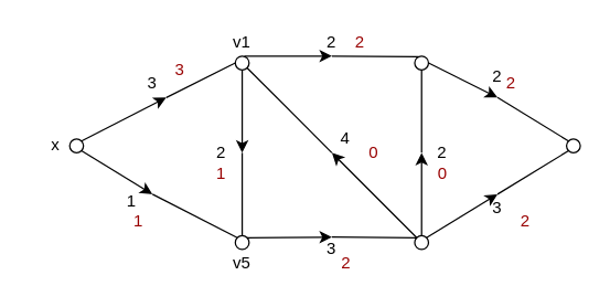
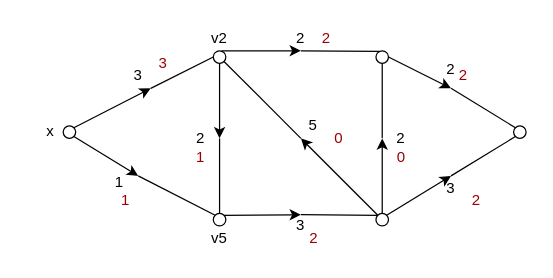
  <mxCell id="0" />
  <mxCell id="1" parent="0" />
  <mxCell id="2" value="" style="ellipse;whiteSpace=wrap;html=1;aspect=fixed;" vertex="1" parent="1"><mxGeometry x="170" y="40" width="10" height="10" as="geometry" /></mxCell>
  <mxCell id="3" value="" style="ellipse;whiteSpace=wrap;html=1;aspect=fixed;" vertex="1" parent="1"><mxGeometry x="170" y="170" width="10" height="10" as="geometry" /></mxCell>
  <mxCell id="4" value="" style="ellipse;whiteSpace=wrap;html=1;aspect=fixed;" vertex="1" parent="1"><mxGeometry x="300" y="40" width="10" height="10" as="geometry" /></mxCell>
  <mxCell id="5" value="" style="ellipse;whiteSpace=wrap;html=1;aspect=fixed;" vertex="1" parent="1"><mxGeometry x="50" y="100" width="10" height="10" as="geometry" /></mxCell>
  <mxCell id="6" value="" style="ellipse;whiteSpace=wrap;html=1;aspect=fixed;" vertex="1" parent="1"><mxGeometry x="410" y="100" width="10" height="10" as="geometry" /></mxCell>
  <mxCell id="7" value="" style="ellipse;whiteSpace=wrap;html=1;aspect=fixed;" vertex="1" parent="1"><mxGeometry x="300" y="170" width="10" height="10" as="geometry" /></mxCell>
  <mxCell id="8" value="" style="endArrow=classic;html=1;exitX=1;exitY=0;exitDx=0;exitDy=0;" edge="1" parent="1" source="5"><mxGeometry width="50" height="50" relative="1" as="geometry"><mxPoint x="70" y="110" as="sourcePoint" /><mxPoint x="120" y="70" as="targetPoint" /></mxGeometry></mxCell>
  <mxCell id="9" value="" style="endArrow=classic;html=1;exitX=1;exitY=1;exitDx=0;exitDy=0;" edge="1" parent="1" source="5"><mxGeometry width="50" height="50" relative="1" as="geometry"><mxPoint x="78.536" y="111.464" as="sourcePoint" /><mxPoint x="110" y="140" as="targetPoint" /></mxGeometry></mxCell>
  <mxCell id="10" value="" style="endArrow=none;html=1;exitX=0;exitY=0;exitDx=0;exitDy=0;" edge="1" parent="1" source="3"><mxGeometry width="50" height="50" relative="1" as="geometry"><mxPoint x="230" y="70" as="sourcePoint" /><mxPoint x="110" y="140" as="targetPoint" /></mxGeometry></mxCell>
  <mxCell id="11" value="" style="endArrow=none;html=1;exitX=0;exitY=0.5;exitDx=0;exitDy=0;" edge="1" parent="1" source="2"><mxGeometry width="50" height="50" relative="1" as="geometry"><mxPoint x="180" y="175" as="sourcePoint" /><mxPoint x="120" y="70" as="targetPoint" /></mxGeometry></mxCell>
  <mxCell id="12" value="" style="endArrow=classic;html=1;exitX=1;exitY=0;exitDx=0;exitDy=0;" edge="1" parent="1" source="3"><mxGeometry width="50" height="50" relative="1" as="geometry"><mxPoint x="190" y="171" as="sourcePoint" /><mxPoint x="240" y="171" as="targetPoint" /></mxGeometry></mxCell>
  <mxCell id="13" value="" style="endArrow=none;html=1;entryX=0;entryY=0;entryDx=0;entryDy=0;" edge="1" parent="1" target="7"><mxGeometry width="50" height="50" relative="1" as="geometry"><mxPoint x="240" y="171" as="sourcePoint" /><mxPoint x="330" y="200" as="targetPoint" /></mxGeometry></mxCell>
  <mxCell id="14" value="" style="endArrow=classic;html=1;exitX=0.658;exitY=0.003;exitDx=0;exitDy=0;exitPerimeter=0;" edge="1" parent="1" source="2"><mxGeometry width="50" height="50" relative="1" as="geometry"><mxPoint x="200" y="90" as="sourcePoint" /><mxPoint x="240" y="40" as="targetPoint" /></mxGeometry></mxCell>
  <mxCell id="15" value="" style="endArrow=none;html=1;entryX=0.265;entryY=0.049;entryDx=0;entryDy=0;entryPerimeter=0;" edge="1" parent="1" target="4"><mxGeometry width="50" height="50" relative="1" as="geometry"><mxPoint x="240" y="40" as="sourcePoint" /><mxPoint x="290" y="41" as="targetPoint" /></mxGeometry></mxCell>
  <mxCell id="16" value="" style="endArrow=classic;html=1;exitX=1;exitY=0.5;exitDx=0;exitDy=0;" edge="1" parent="1" source="4"><mxGeometry width="50" height="50" relative="1" as="geometry"><mxPoint x="320" y="49" as="sourcePoint" /><mxPoint x="360" y="70" as="targetPoint" /></mxGeometry></mxCell>
  <mxCell id="17" value="" style="endArrow=none;html=1;entryX=0;entryY=0;entryDx=0;entryDy=0;" edge="1" parent="1" target="6"><mxGeometry width="50" height="50" relative="1" as="geometry"><mxPoint x="360" y="70" as="sourcePoint" /><mxPoint x="420" y="80" as="targetPoint" /></mxGeometry></mxCell>
  <mxCell id="18" value="" style="endArrow=classic;html=1;exitX=1;exitY=0;exitDx=0;exitDy=0;" edge="1" parent="1" source="7"><mxGeometry width="50" height="50" relative="1" as="geometry"><mxPoint x="330" y="210" as="sourcePoint" /><mxPoint x="360" y="140" as="targetPoint" /></mxGeometry></mxCell>
  <mxCell id="19" value="" style="endArrow=none;html=1;entryX=0;entryY=1;entryDx=0;entryDy=0;" edge="1" parent="1" target="6"><mxGeometry width="50" height="50" relative="1" as="geometry"><mxPoint x="360" y="140" as="sourcePoint" /><mxPoint x="400" y="130" as="targetPoint" /></mxGeometry></mxCell>
  <mxCell id="20" value="" style="endArrow=classic;html=1;exitX=0.5;exitY=1;exitDx=0;exitDy=0;" edge="1" parent="1" source="2"><mxGeometry width="50" height="50" relative="1" as="geometry"><mxPoint x="160" y="130" as="sourcePoint" /><mxPoint x="175" y="110" as="targetPoint" /></mxGeometry></mxCell>
  <mxCell id="21" value="" style="endArrow=none;html=1;exitX=0.5;exitY=0;exitDx=0;exitDy=0;" edge="1" parent="1" source="3"><mxGeometry width="50" height="50" relative="1" as="geometry"><mxPoint x="160" y="160" as="sourcePoint" /><mxPoint x="175" y="110" as="targetPoint" /></mxGeometry></mxCell>
  <mxCell id="22" value="" style="endArrow=classic;html=1;exitX=0.5;exitY=0;exitDx=0;exitDy=0;" edge="1" parent="1" source="7"><mxGeometry width="50" height="50" relative="1" as="geometry"><mxPoint x="310" y="160" as="sourcePoint" /><mxPoint x="305" y="110" as="targetPoint" /></mxGeometry></mxCell>
  <mxCell id="23" value="" style="endArrow=none;html=1;entryX=0.5;entryY=1;entryDx=0;entryDy=0;" edge="1" parent="1" target="4"><mxGeometry width="50" height="50" relative="1" as="geometry"><mxPoint x="305" y="110" as="sourcePoint" /><mxPoint x="330" y="110" as="targetPoint" /></mxGeometry></mxCell>
  <mxCell id="24" value="" style="endArrow=classic;html=1;exitX=0;exitY=0;exitDx=0;exitDy=0;" edge="1" parent="1" source="7"><mxGeometry width="50" height="50" relative="1" as="geometry"><mxPoint x="250" y="140" as="sourcePoint" /><mxPoint x="240" y="110" as="targetPoint" /></mxGeometry></mxCell>
  <mxCell id="25" value="" style="endArrow=none;html=1;entryX=1;entryY=1;entryDx=0;entryDy=0;" edge="1" parent="1" target="2"><mxGeometry width="50" height="50" relative="1" as="geometry"><mxPoint x="240" y="110" as="sourcePoint" /><mxPoint x="300" y="90" as="targetPoint" /></mxGeometry></mxCell>
  <mxCell id="26" value="3" style="text;html=1;strokeColor=none;fillColor=none;align=center;verticalAlign=middle;whiteSpace=wrap;rounded=0;" vertex="1" parent="1"><mxGeometry x="90" y="50" width="40" height="20" as="geometry" /></mxCell>
  <mxCell id="27" value="1" style="text;html=1;strokeColor=none;fillColor=none;align=center;verticalAlign=middle;whiteSpace=wrap;rounded=0;" vertex="1" parent="1"><mxGeometry x="80" y="135" width="30" height="20" as="geometry" /></mxCell>
- <mxCell id="28" value="4" style="text;html=1;strokeColor=none;fillColor=none;align=center;verticalAlign=middle;whiteSpace=wrap;rounded=0;" vertex="1" parent="1"><mxGeometry x="230" y="90" width="40" height="20" as="geometry" /></mxCell>
+ <mxCell id="28" value="5" style="text;html=1;strokeColor=none;fillColor=none;align=center;verticalAlign=middle;whiteSpace=wrap;rounded=0;" vertex="1" parent="1"><mxGeometry x="230" y="90" width="40" height="20" as="geometry" /></mxCell>
  <mxCell id="29" value="2" style="text;html=1;strokeColor=none;fillColor=none;align=center;verticalAlign=middle;whiteSpace=wrap;rounded=0;" vertex="1" parent="1"><mxGeometry x="220" y="20" width="40" height="20" as="geometry" /></mxCell>
  <mxCell id="30" value="3" style="text;html=1;strokeColor=none;fillColor=none;align=center;verticalAlign=middle;whiteSpace=wrap;rounded=0;" vertex="1" parent="1"><mxGeometry x="220" y="170" width="40" height="20" as="geometry" /></mxCell>
  <mxCell id="31" value="2" style="text;html=1;strokeColor=none;fillColor=none;align=center;verticalAlign=middle;whiteSpace=wrap;rounded=0;" vertex="1" parent="1"><mxGeometry x="346.25" y="50" width="27.5" height="10" as="geometry" /></mxCell>
  <mxCell id="32" value="3" style="text;html=1;strokeColor=none;fillColor=none;align=center;verticalAlign=middle;whiteSpace=wrap;rounded=0;" vertex="1" parent="1"><mxGeometry x="340" y="140" width="40" height="20" as="geometry" /></mxCell>
  <mxCell id="33" value="x" style="text;html=1;strokeColor=none;fillColor=none;align=center;verticalAlign=middle;whiteSpace=wrap;rounded=0;" vertex="1" parent="1"><mxGeometry x="20" y="95" width="40" height="20" as="geometry" /></mxCell>
  <mxCell id="34" value="2" style="text;html=1;strokeColor=none;fillColor=none;align=center;verticalAlign=middle;whiteSpace=wrap;rounded=0;" vertex="1" parent="1"><mxGeometry x="300" y="100" width="40" height="20" as="geometry" /></mxCell>
  <mxCell id="35" value="2" style="text;html=1;strokeColor=none;fillColor=none;align=center;verticalAlign=middle;whiteSpace=wrap;rounded=0;" vertex="1" parent="1"><mxGeometry x="140" y="100" width="40" height="20" as="geometry" /></mxCell>
  <mxCell id="36" value="&lt;font color=&quot;#990000&quot;&gt;3&lt;/font&gt;" style="text;html=1;strokeColor=none;fillColor=none;align=center;verticalAlign=middle;whiteSpace=wrap;rounded=0;" vertex="1" parent="1"><mxGeometry x="110" y="40" width="40" height="20" as="geometry" /></mxCell>
  <mxCell id="37" value="&lt;font color=&quot;#990000&quot;&gt;1&lt;/font&gt;" style="text;html=1;strokeColor=none;fillColor=none;align=center;verticalAlign=middle;whiteSpace=wrap;rounded=0;" vertex="1" parent="1"><mxGeometry x="80" y="150" width="40" height="20" as="geometry" /></mxCell>
  <mxCell id="38" value="&lt;font color=&quot;#990000&quot;&gt;1&lt;/font&gt;" style="text;html=1;strokeColor=none;fillColor=none;align=center;verticalAlign=middle;whiteSpace=wrap;rounded=0;" vertex="1" parent="1"><mxGeometry x="140" y="115" width="40" height="20" as="geometry" /></mxCell>
  <mxCell id="39" value="&lt;font color=&quot;#990000&quot;&gt;2&lt;/font&gt;" style="text;html=1;align=center;verticalAlign=middle;resizable=0;points=[];autosize=1;" vertex="1" parent="1"><mxGeometry x="250" y="20" width="20" height="20" as="geometry" /></mxCell>
  <mxCell id="40" value="&lt;font color=&quot;#990000&quot;&gt;0&lt;/font&gt;" style="text;html=1;align=center;verticalAlign=middle;resizable=0;points=[];autosize=1;" vertex="1" parent="1"><mxGeometry x="260" y="100" width="20" height="20" as="geometry" /></mxCell>
  <mxCell id="41" value="&lt;font color=&quot;#990000&quot;&gt;2&lt;/font&gt;" style="text;html=1;align=center;verticalAlign=middle;resizable=0;points=[];autosize=1;" vertex="1" parent="1"><mxGeometry x="240" y="180" width="20" height="20" as="geometry" /></mxCell>
  <mxCell id="42" value="&lt;font color=&quot;#990000&quot;&gt;0&lt;/font&gt;" style="text;html=1;strokeColor=none;fillColor=none;align=center;verticalAlign=middle;whiteSpace=wrap;rounded=0;" vertex="1" parent="1"><mxGeometry x="307.5" y="115" width="25" height="20" as="geometry" /></mxCell>
  <mxCell id="43" value="&lt;font color=&quot;#990000&quot;&gt;2&lt;/font&gt;" style="text;html=1;align=center;verticalAlign=middle;resizable=0;points=[];autosize=1;" vertex="1" parent="1"><mxGeometry x="370" y="150" width="20" height="20" as="geometry" /></mxCell>
  <mxCell id="44" value="&lt;font color=&quot;#990000&quot;&gt;2&lt;/font&gt;" style="text;html=1;strokeColor=none;fillColor=none;align=center;verticalAlign=middle;whiteSpace=wrap;rounded=0;" vertex="1" parent="1"><mxGeometry x="350" y="50" width="40" height="20" as="geometry" /></mxCell>
- <mxCell id="45" value="v1" style="text;html=1;strokeColor=none;fillColor=none;align=center;verticalAlign=middle;whiteSpace=wrap;rounded=0;" vertex="1" parent="1"><mxGeometry x="155" y="20" width="40" height="20" as="geometry" /></mxCell>
+ <mxCell id="45" value="v2" style="text;html=1;strokeColor=none;fillColor=none;align=center;verticalAlign=middle;whiteSpace=wrap;rounded=0;" vertex="1" parent="1"><mxGeometry x="155" y="20" width="40" height="20" as="geometry" /></mxCell>
  <mxCell id="46" value="v5" style="text;html=1;strokeColor=none;fillColor=none;align=center;verticalAlign=middle;whiteSpace=wrap;rounded=0;" vertex="1" parent="1"><mxGeometry x="155" y="180" width="40" height="20" as="geometry" /></mxCell>
